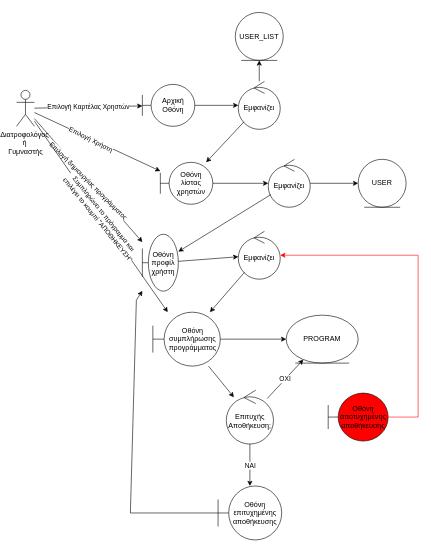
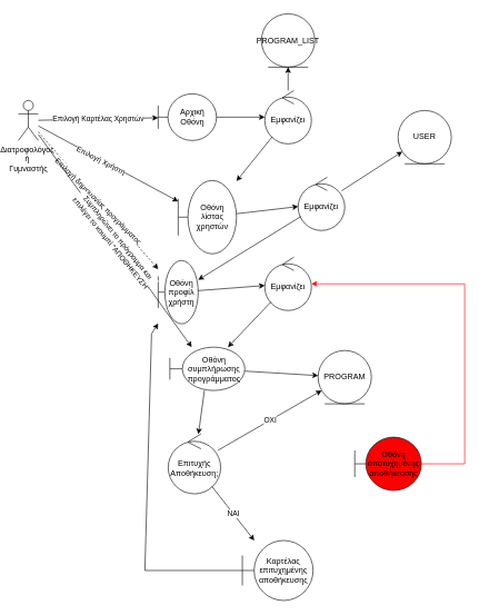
  <mxCell id="0" />
  <mxCell id="1" parent="0" />
  <mxCell id="2" value="&lt;div&gt;Διατροφολόγος&amp;nbsp;&lt;/div&gt;&lt;div&gt;ή&amp;nbsp;&lt;/div&gt;&lt;div&gt;Γυμναστής&lt;/div&gt;" style="shape=umlActor;verticalLabelPosition=bottom;verticalAlign=top;html=1;outlineConnect=0;" vertex="1" parent="1"><mxGeometry x="20" y="150" width="30" height="60" as="geometry" /></mxCell>
  <mxCell id="3" value="Αρχική Οθόνη&lt;span style=&quot;color: rgba(0, 0, 0, 0); font-family: monospace; font-size: 0px; text-align: start; text-wrap: nowrap;&quot;&gt;%3CmxGraphModel%3E%3Croot%3E%3CmxCell%20id%3D%220%22%2F%3E%3CmxCell%20id%3D%221%22%20parent%3D%220%22%2F%3E%3CmxCell%20id%3D%222%22%20value%3D%22%22%20style%3D%22endArrow%3Dclassic%3Bhtml%3D1%3Brounded%3D0%3B%22%20edge%3D%221%22%20parent%3D%221%22%3E%3CmxGeometry%20width%3D%2250%22%20height%3D%2250%22%20relative%3D%221%22%20as%3D%22geometry%22%3E%3CmxPoint%20x%3D%2260%22%20y%3D%22240%22%20as%3D%22sourcePoint%22%2F%3E%3CmxPoint%20x%3D%22255%22%20y%3D%22240%22%20as%3D%22targetPoint%22%2F%3E%3C%2FmxGeometry%3E%3C%2FmxCell%3E%3CmxCell%20id%3D%223%22%20value%3D%22%CE%95%CF%80%CE%B9%CE%BB%CE%BF%CE%B3%CE%AE%20%CE%9A%CE%B1%CF%81%CF%84%CE%AD%CE%BB%CE%B1%CF%82%20%CE%A7%CF%81%CE%B7%CF%83%CF%84%CF%8E%CE%BD%22%20style%3D%22edgeLabel%3Bhtml%3D1%3Balign%3Dcenter%3BverticalAlign%3Dmiddle%3Bresizable%3D0%3Bpoints%3D%5B%5D%3B%22%20vertex%3D%221%22%20connectable%3D%220%22%20parent%3D%222%22%3E%3CmxGeometry%20relative%3D%221%22%20as%3D%22geometry%22%3E%3CmxPoint%20as%3D%22offset%22%2F%3E%3C%2FmxGeometry%3E%3C%2FmxCell%3E%3C%2Froot%3E%3C%2FmxGraphModel%3E&lt;/span&gt;" style="shape=umlBoundary;whiteSpace=wrap;html=1;" vertex="1" parent="1"><mxGeometry x="230" y="140" width="87.5" height="70" as="geometry" /></mxCell>
  <mxCell id="4" value="" style="endArrow=classic;html=1;rounded=0;" edge="1" parent="1" source="2" target="3"><mxGeometry width="50" height="50" relative="1" as="geometry"><mxPoint x="90" y="290" as="sourcePoint" /><mxPoint x="285" y="290" as="targetPoint" /></mxGeometry></mxCell>
  <mxCell id="5" value="Επιλογή Καρτέλας Χρηστών" style="edgeLabel;html=1;align=center;verticalAlign=middle;resizable=0;points=[];" vertex="1" connectable="0" parent="4"><mxGeometry relative="1" as="geometry"><mxPoint as="offset" /></mxGeometry></mxCell>
  <mxCell id="6" value="Εμφανίζει" style="ellipse;shape=umlControl;whiteSpace=wrap;html=1;" vertex="1" parent="1"><mxGeometry x="390" y="135" width="70" height="80" as="geometry" /></mxCell>
  <mxCell id="7" value="" style="endArrow=classic;html=1;rounded=0;" edge="1" parent="1" source="3" target="6"><mxGeometry width="50" height="50" relative="1" as="geometry"><mxPoint x="560" y="420" as="sourcePoint" /><mxPoint x="610" y="370" as="targetPoint" /></mxGeometry></mxCell>
- <mxCell id="8" value="Οθόνη λίστας χρηστών" style="shape=umlBoundary;whiteSpace=wrap;html=1;" vertex="1" parent="1"><mxGeometry x="260" y="270" width="87.5" height="70" as="geometry" /></mxCell>
+ <mxCell id="8" value="Οθόνη λίστας χρηστών" style="shape=umlBoundary;whiteSpace=wrap;html=1;" vertex="1" parent="1"><mxGeometry x="260" y="270" width="87.5" height="110" as="geometry" /></mxCell>
  <mxCell id="9" value="" style="endArrow=classic;html=1;rounded=0;" edge="1" parent="1" source="6" target="8"><mxGeometry width="50" height="50" relative="1" as="geometry"><mxPoint x="560" y="420" as="sourcePoint" /><mxPoint x="610" y="370" as="targetPoint" /></mxGeometry></mxCell>
  <mxCell id="10" value="" style="endArrow=classic;html=1;rounded=0;" edge="1" parent="1" source="2" target="8"><mxGeometry width="50" height="50" relative="1" as="geometry"><mxPoint x="448" y="250" as="sourcePoint" /><mxPoint x="570" y="250" as="targetPoint" /></mxGeometry></mxCell>
  <mxCell id="11" value="Επιλογή Χρήστη" style="edgeLabel;html=1;align=center;verticalAlign=middle;resizable=0;points=[];rotation=27;" vertex="1" connectable="0" parent="10"><mxGeometry x="-0.112" y="-1" relative="1" as="geometry"><mxPoint x="1" as="offset" /></mxGeometry></mxCell>
- <mxCell id="12" value="USER_LIST" style="ellipse;shape=umlEntity;whiteSpace=wrap;html=1;" vertex="1" parent="1"><mxGeometry x="385" y="20" width="80" height="80" as="geometry" /></mxCell>
+ <mxCell id="12" value="PROGRAM_LIST" style="ellipse;shape=umlEntity;whiteSpace=wrap;html=1;" vertex="1" parent="1"><mxGeometry x="385" y="20" width="80" height="80" as="geometry" /></mxCell>
  <mxCell id="13" value="" style="endArrow=classic;html=1;rounded=0;" edge="1" parent="1" source="6" target="12"><mxGeometry width="50" height="50" relative="1" as="geometry"><mxPoint x="560" y="420" as="sourcePoint" /><mxPoint x="610" y="370" as="targetPoint" /></mxGeometry></mxCell>
- <mxCell id="14" value="USER" style="ellipse;shape=umlEntity;whiteSpace=wrap;html=1;" vertex="1" parent="1"><mxGeometry x="590" y="265" width="80" height="80" as="geometry" /></mxCell>
+ <mxCell id="14" value="USER" style="ellipse;shape=umlEntity;whiteSpace=wrap;html=1;" vertex="1" parent="1"><mxGeometry x="590" y="165" width="80" height="80" as="geometry" /></mxCell>
  <mxCell id="15" value="Εμφανίζει" style="ellipse;shape=umlControl;whiteSpace=wrap;html=1;" vertex="1" parent="1"><mxGeometry x="440" y="265" width="70" height="80" as="geometry" /></mxCell>
  <mxCell id="16" value="" style="endArrow=classic;html=1;rounded=0;" edge="1" parent="1" source="8" target="15"><mxGeometry width="50" height="50" relative="1" as="geometry"><mxPoint x="560" y="420" as="sourcePoint" /><mxPoint x="610" y="370" as="targetPoint" /></mxGeometry></mxCell>
  <mxCell id="17" value="" style="endArrow=classic;html=1;rounded=0;" edge="1" parent="1" source="15" target="14"><mxGeometry width="50" height="50" relative="1" as="geometry"><mxPoint x="560" y="420" as="sourcePoint" /><mxPoint x="610" y="370" as="targetPoint" /></mxGeometry></mxCell>
  <mxCell id="18" value="Οθόνη προφίλ χρήστη" style="shape=umlBoundary;whiteSpace=wrap;html=1;" vertex="1" parent="1"><mxGeometry x="230" y="390" width="60" height="95" as="geometry" /></mxCell>
  <mxCell id="19" value="" style="endArrow=classic;html=1;rounded=0;" edge="1" parent="1" source="15" target="18"><mxGeometry width="50" height="50" relative="1" as="geometry"><mxPoint x="560" y="420" as="sourcePoint" /><mxPoint x="610" y="370" as="targetPoint" /></mxGeometry></mxCell>
- <mxCell id="20" value="" style="endArrow=classic;html=1;rounded=0;" edge="1" parent="1" source="2" target="18"><mxGeometry width="50" height="50" relative="1" as="geometry"><mxPoint x="560" y="420" as="sourcePoint" /><mxPoint x="610" y="370" as="targetPoint" /></mxGeometry></mxCell>
+ <mxCell id="20" value="" style="endArrow=classic;html=1;rounded=0;dashed=1;" edge="1" parent="1" source="2" target="18"><mxGeometry width="50" height="50" relative="1" as="geometry"><mxPoint x="560" y="420" as="sourcePoint" /><mxPoint x="610" y="370" as="targetPoint" /></mxGeometry></mxCell>
  <mxCell id="21" value="Επιλογή δημιουργίας προγράμματος" style="edgeLabel;html=1;align=center;verticalAlign=middle;resizable=0;points=[];rotation=45;" vertex="1" connectable="0" parent="20"><mxGeometry relative="1" as="geometry"><mxPoint as="offset" /></mxGeometry></mxCell>
  <mxCell id="22" value="Εμφανίζει" style="ellipse;shape=umlControl;whiteSpace=wrap;html=1;" vertex="1" parent="1"><mxGeometry x="390" y="385" width="70" height="80" as="geometry" /></mxCell>
  <mxCell id="23" value="" style="endArrow=classic;html=1;rounded=0;" edge="1" parent="1" source="18" target="22"><mxGeometry width="50" height="50" relative="1" as="geometry"><mxPoint x="560" y="420" as="sourcePoint" /><mxPoint x="610" y="370" as="targetPoint" /></mxGeometry></mxCell>
- <mxCell id="24" value="Οθόνη συμπλήρωσης προγράμματος" style="shape=umlBoundary;whiteSpace=wrap;html=1;" vertex="1" parent="1"><mxGeometry x="247.5" y="520" width="112.5" height="90" as="geometry" /></mxCell>
+ <mxCell id="24" value="Οθόνη συμπλήρωσης προγράμματος" style="shape=umlBoundary;whiteSpace=wrap;html=1;" vertex="1" parent="1"><mxGeometry x="247.5" y="520" width="112.5" height="65" as="geometry" /></mxCell>
  <mxCell id="25" value="" style="endArrow=classic;html=1;rounded=0;" edge="1" parent="1" source="22" target="24"><mxGeometry width="50" height="50" relative="1" as="geometry"><mxPoint x="560" y="420" as="sourcePoint" /><mxPoint x="610" y="370" as="targetPoint" /></mxGeometry></mxCell>
  <mxCell id="26" value="" style="endArrow=classic;html=1;rounded=0;" edge="1" parent="1" source="2" target="24"><mxGeometry width="50" height="50" relative="1" as="geometry"><mxPoint x="560" y="420" as="sourcePoint" /><mxPoint x="610" y="370" as="targetPoint" /></mxGeometry></mxCell>
  <mxCell id="27" value="Συμπληρώνει το πρόγραμμα και&amp;nbsp;&lt;div&gt;επιλέγει το κουμπί &quot;ΑΠΟΘΗΚΕΥΣΗ&quot;&lt;/div&gt;" style="edgeLabel;html=1;align=center;verticalAlign=middle;resizable=0;points=[];rotation=51;" vertex="1" connectable="0" parent="26"><mxGeometry relative="1" as="geometry"><mxPoint as="offset" /></mxGeometry></mxCell>
- <mxCell id="28" value="PROGRAM" style="ellipse;shape=umlEntity;whiteSpace=wrap;html=1;" vertex="1" parent="1"><mxGeometry x="470" y="525" width="120" height="80" as="geometry" /></mxCell>
+ <mxCell id="28" value="PROGRAM" style="ellipse;shape=umlEntity;whiteSpace=wrap;html=1;" vertex="1" parent="1"><mxGeometry x="470" y="525" width="80" height="80" as="geometry" /></mxCell>
  <mxCell id="29" value="" style="endArrow=classic;html=1;rounded=0;" edge="1" parent="1" source="24" target="28"><mxGeometry width="50" height="50" relative="1" as="geometry"><mxPoint x="650" y="560" as="sourcePoint" /><mxPoint x="700" y="510" as="targetPoint" /></mxGeometry></mxCell>
- <mxCell id="30" value="Επιτυχής Αποθήκευση;" style="ellipse;shape=umlControl;whiteSpace=wrap;html=1;" vertex="1" parent="1"><mxGeometry x="370" y="650" width="78.75" height="90" as="geometry" /></mxCell>
+ <mxCell id="30" value="Επιτυχής Αποθήκευση;" style="ellipse;shape=umlControl;whiteSpace=wrap;html=1;" vertex="1" parent="1"><mxGeometry x="245" y="650" width="78.75" height="90" as="geometry" /></mxCell>
  <mxCell id="31" value="" style="endArrow=classic;html=1;rounded=0;" edge="1" parent="1" source="24" target="30"><mxGeometry width="50" height="50" relative="1" as="geometry"><mxPoint x="490" y="560" as="sourcePoint" /><mxPoint x="540" y="510" as="targetPoint" /></mxGeometry></mxCell>
- <mxCell id="32" value="Οθόνη αποτυχημένης αποθήκευσης" style="shape=umlBoundary;whiteSpace=wrap;html=1;fillColor=#FF0000;" vertex="1" parent="1"><mxGeometry x="540" y="655" width="100" height="80" as="geometry" /></mxCell>
- <mxCell id="33" value="Οθόνη επιτυχημένης αποθήκευσης" style="shape=umlBoundary;whiteSpace=wrap;html=1;" vertex="1" parent="1"><mxGeometry x="356.29" y="810" width="106.17" height="90" as="geometry" /></mxCell>
+ <mxCell id="32" value="Οθόνη αποτυχημένης αποθήκευσης" style="shape=umlBoundary;whiteSpace=wrap;html=1;fillColor=#FF0000;" vertex="1" parent="1"><mxGeometry x="525" y="655" width="100" height="80" as="geometry" /></mxCell>
+ <mxCell id="33" value="Καρτέλας επιτυχημένης αποθήκευσης" style="shape=umlBoundary;whiteSpace=wrap;html=1;" vertex="1" parent="1"><mxGeometry x="356.29" y="810" width="106.17" height="90" as="geometry" /></mxCell>
  <mxCell id="34" value="" style="endArrow=classic;html=1;rounded=0;" edge="1" parent="1" source="30" target="33"><mxGeometry width="50" height="50" relative="1" as="geometry"><mxPoint x="490" y="560" as="sourcePoint" /><mxPoint x="540" y="510" as="targetPoint" /></mxGeometry></mxCell>
  <mxCell id="35" value="NAI" style="edgeLabel;html=1;align=center;verticalAlign=middle;resizable=0;points=[];" vertex="1" connectable="0" parent="34"><mxGeometry relative="1" as="geometry"><mxPoint as="offset" /></mxGeometry></mxCell>
  <mxCell id="36" value="ΟΧΙ" style="endArrow=classic;html=1;rounded=0;" edge="1" parent="1" source="30" target="28"><mxGeometry width="50" height="50" relative="1" as="geometry"><mxPoint x="490" y="560" as="sourcePoint" /><mxPoint x="540" y="510" as="targetPoint" /></mxGeometry></mxCell>
  <mxCell id="37" value="" style="endArrow=classic;html=1;rounded=0;strokeColor=#FF0000;" edge="1" parent="1" source="32" target="22"><mxGeometry width="50" height="50" relative="1" as="geometry"><mxPoint x="490" y="460" as="sourcePoint" /><mxPoint x="540" y="410" as="targetPoint" /><Array as="points"><mxPoint x="690" y="695" /><mxPoint x="690" y="425" /></Array></mxGeometry></mxCell>
  <mxCell id="38" value="" style="endArrow=classic;html=1;rounded=0;" edge="1" parent="1" source="33" target="18"><mxGeometry width="50" height="50" relative="1" as="geometry"><mxPoint x="470" y="710" as="sourcePoint" /><mxPoint x="520" y="660" as="targetPoint" /><Array as="points"><mxPoint x="210" y="855" /><mxPoint x="220" y="500" /></Array></mxGeometry></mxCell>
